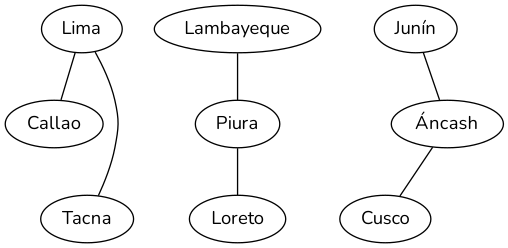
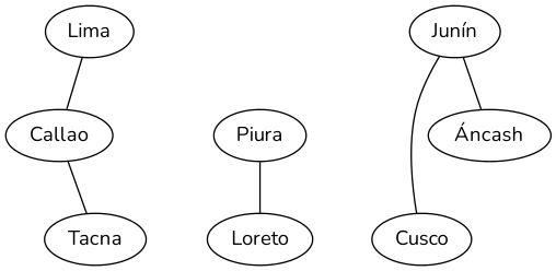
  strict graph {
    fontname=Nunito
    node [fontname=Nunito]
    edge [fontname=Nunito]
    Lima
    Callao
    Tacna
-   Lambayeque
    Piura
    "Junín"
    Cusco
    "Áncash"
    Loreto
    Lima -- Callao
-   Lima -- Tacna
-   Lambayeque -- Piura
+   Callao -- Tacna
    Piura -- Loreto
-   "Áncash" -- Cusco
+   "Junín" -- Cusco
    "Junín" -- "Áncash"
  }
